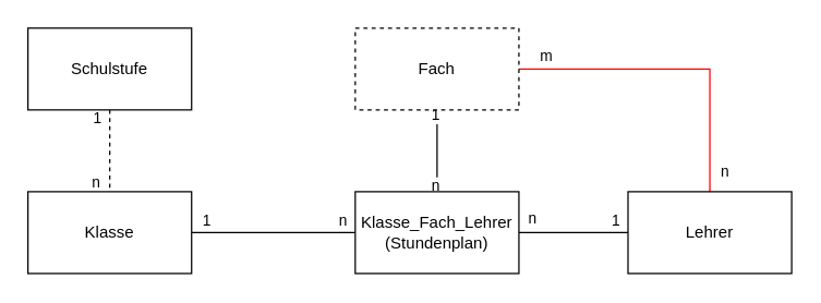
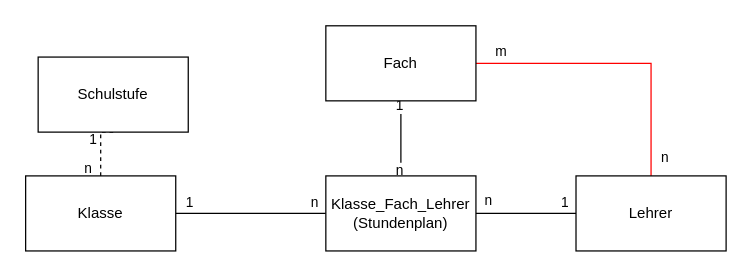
  <mxCell id="0" />
  <mxCell id="1" parent="0" />
  <mxCell id="2" value="n" style="edgeStyle=orthogonalEdgeStyle;rounded=0;orthogonalLoop=1;jettySize=auto;html=1;exitX=0.5;exitY=1;exitDx=0;exitDy=0;entryX=0.5;entryY=0;entryDx=0;entryDy=0;endArrow=none;endFill=0;dashed=1;" edge="1" parent="1" source="4" target="8"><mxGeometry x="0.75" y="-10" relative="1" as="geometry"><mxPoint as="offset" /></mxGeometry></mxCell>
  <mxCell id="3" value="1" style="edgeLabel;html=1;align=center;verticalAlign=middle;resizable=0;points=[];" vertex="1" connectable="0" parent="2"><mxGeometry x="-0.858" y="4" relative="1" as="geometry"><mxPoint x="-14" y="1" as="offset" /></mxGeometry></mxCell>
- <mxCell id="4" value="Schulstufe" style="rounded=0;whiteSpace=wrap;html=1;" vertex="1" parent="1"><mxGeometry x="20" y="20" width="120" height="60" as="geometry" /></mxCell>
+ <mxCell id="4" value="Schulstufe" style="rounded=0;whiteSpace=wrap;html=1;" vertex="1" parent="1"><mxGeometry x="30" y="45" width="120" height="60" as="geometry" /></mxCell>
  <mxCell id="5" style="edgeStyle=orthogonalEdgeStyle;rounded=0;orthogonalLoop=1;jettySize=auto;html=1;exitX=1;exitY=0.5;exitDx=0;exitDy=0;entryX=0;entryY=0.5;entryDx=0;entryDy=0;endArrow=none;endFill=0;" edge="1" parent="1" source="8" target="20"><mxGeometry relative="1" as="geometry" /></mxCell>
  <mxCell id="6" value="1" style="edgeLabel;html=1;align=center;verticalAlign=middle;resizable=0;points=[];" vertex="1" connectable="0" parent="5"><mxGeometry x="-0.75" y="3" relative="1" as="geometry"><mxPoint x="-5" y="-7" as="offset" /></mxGeometry></mxCell>
  <mxCell id="7" value="n" style="edgeLabel;html=1;align=center;verticalAlign=middle;resizable=0;points=[];" vertex="1" connectable="0" parent="5"><mxGeometry x="0.7" y="-2" relative="1" as="geometry"><mxPoint x="8" y="-12" as="offset" /></mxGeometry></mxCell>
  <mxCell id="8" value="Klasse" style="rounded=0;whiteSpace=wrap;html=1;" vertex="1" parent="1"><mxGeometry x="20" y="140" width="120" height="60" as="geometry" /></mxCell>
  <mxCell id="9" style="edgeStyle=orthogonalEdgeStyle;rounded=0;orthogonalLoop=1;jettySize=auto;html=1;exitX=1;exitY=0.5;exitDx=0;exitDy=0;entryX=0.5;entryY=0;entryDx=0;entryDy=0;endArrow=none;endFill=0;strokeColor=#FF0000;" edge="1" parent="1" source="15" target="16"><mxGeometry relative="1" as="geometry" /></mxCell>
  <mxCell id="10" value="m" style="edgeLabel;html=1;align=center;verticalAlign=middle;resizable=0;points=[];" vertex="1" connectable="0" parent="9"><mxGeometry x="-0.832" relative="1" as="geometry"><mxPoint y="-10" as="offset" /></mxGeometry></mxCell>
  <mxCell id="11" value="n" style="edgeLabel;html=1;align=center;verticalAlign=middle;resizable=0;points=[];" vertex="1" connectable="0" parent="9"><mxGeometry x="0.863" y="1" relative="1" as="geometry"><mxPoint x="9" as="offset" /></mxGeometry></mxCell>
  <mxCell id="12" style="edgeStyle=orthogonalEdgeStyle;rounded=0;orthogonalLoop=1;jettySize=auto;html=1;exitX=0.5;exitY=1;exitDx=0;exitDy=0;entryX=0.5;entryY=0;entryDx=0;entryDy=0;endArrow=none;endFill=0;" edge="1" parent="1" source="15" target="20"><mxGeometry relative="1" as="geometry" /></mxCell>
  <mxCell id="13" value="1" style="edgeLabel;html=1;align=center;verticalAlign=middle;resizable=0;points=[];" vertex="1" connectable="0" parent="12"><mxGeometry x="-0.884" y="-2" relative="1" as="geometry"><mxPoint as="offset" /></mxGeometry></mxCell>
  <mxCell id="14" value="n" style="edgeLabel;html=1;align=center;verticalAlign=middle;resizable=0;points=[];" vertex="1" connectable="0" parent="12"><mxGeometry x="0.842" y="-2" relative="1" as="geometry"><mxPoint as="offset" /></mxGeometry></mxCell>
- <mxCell id="15" value="Fach" style="rounded=0;whiteSpace=wrap;html=1;dashed=1;" vertex="1" parent="1"><mxGeometry x="260" y="20" width="120" height="60" as="geometry" /></mxCell>
+ <mxCell id="15" value="Fach" style="rounded=0;whiteSpace=wrap;html=1;" vertex="1" parent="1"><mxGeometry x="260" y="20" width="120" height="60" as="geometry" /></mxCell>
  <mxCell id="16" value="Lehrer" style="rounded=0;whiteSpace=wrap;html=1;" vertex="1" parent="1"><mxGeometry x="460" y="140" width="120" height="60" as="geometry" /></mxCell>
  <mxCell id="17" value="n" style="edgeStyle=orthogonalEdgeStyle;rounded=0;orthogonalLoop=1;jettySize=auto;html=1;exitX=1;exitY=0.5;exitDx=0;exitDy=0;entryX=0;entryY=0.5;entryDx=0;entryDy=0;endArrow=none;endFill=0;" edge="1" parent="1" source="20" target="16"><mxGeometry x="-0.75" y="10" relative="1" as="geometry"><mxPoint as="offset" /></mxGeometry></mxCell>
  <mxCell id="18" value="1" style="edgeLabel;html=1;align=center;verticalAlign=middle;resizable=0;points=[];" vertex="1" connectable="0" parent="17"><mxGeometry x="0.695" y="-2" relative="1" as="geometry"><mxPoint x="2" y="-12" as="offset" /></mxGeometry></mxCell>
  <mxCell id="19" value="n" style="edgeLabel;html=1;align=center;verticalAlign=middle;resizable=0;points=[];" vertex="1" connectable="0" parent="17"><mxGeometry x="-0.695" y="1" relative="1" as="geometry"><mxPoint x="-22" y="-9" as="offset" /></mxGeometry></mxCell>
  <mxCell id="20" value="Klasse_Fach_Lehrer&lt;br&gt;(Stundenplan)" style="rounded=0;whiteSpace=wrap;html=1;" vertex="1" parent="1"><mxGeometry x="260" y="140" width="120" height="60" as="geometry" /></mxCell>
